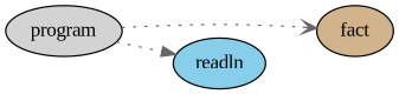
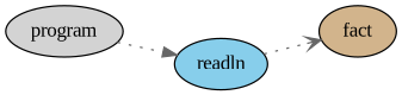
  digraph {
    fontname="Liberation Serif"
    rankdir=LR
    node [fontname="Liberation Serif" style=filled]
    edge [color=gray40 fontname="Liberation Serif" style=dotted]
    fact [fillcolor=tan]
    program [fillcolor=lightgrey]
    readln [fillcolor=skyblue]
-   program -> fact [arrowhead=vee]
+   readln -> fact [arrowhead=vee]
    program -> readln [arrowhead=normal]
  }
